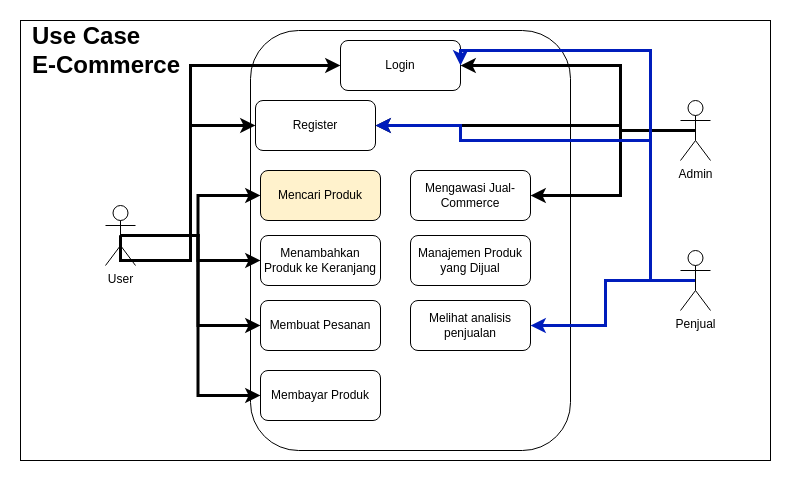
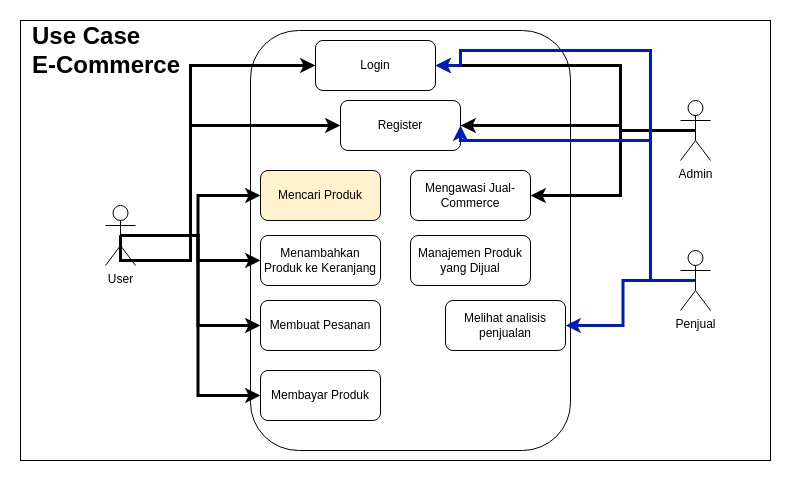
  <mxCell id="0" />
  <mxCell id="1" parent="0" />
  <mxCell id="2" value="" style="rounded=0;whiteSpace=wrap;html=1;glass=0;" vertex="1" parent="1"><mxGeometry x="20" y="20" width="750" height="440" as="geometry" /></mxCell>
  <mxCell id="3" value="" style="rounded=1;whiteSpace=wrap;html=1;" vertex="1" parent="1"><mxGeometry x="250" y="30" width="320" height="420" as="geometry" /></mxCell>
  <mxCell id="4" style="edgeStyle=orthogonalEdgeStyle;rounded=0;orthogonalLoop=1;jettySize=auto;html=1;exitX=0.5;exitY=0.5;exitDx=0;exitDy=0;exitPerimeter=0;entryX=0;entryY=0.5;entryDx=0;entryDy=0;strokeWidth=3;" edge="1" parent="1" source="10" target="13"><mxGeometry relative="1" as="geometry"><Array as="points"><mxPoint x="190" y="260" /><mxPoint x="190" y="65" /></Array></mxGeometry></mxCell>
  <mxCell id="5" style="edgeStyle=orthogonalEdgeStyle;rounded=0;orthogonalLoop=1;jettySize=auto;html=1;exitX=0.5;exitY=0.5;exitDx=0;exitDy=0;exitPerimeter=0;entryX=0;entryY=0.5;entryDx=0;entryDy=0;strokeWidth=3;" edge="1" parent="1" source="10" target="14"><mxGeometry relative="1" as="geometry"><Array as="points"><mxPoint x="190" y="260" /><mxPoint x="190" y="125" /></Array></mxGeometry></mxCell>
  <mxCell id="6" style="edgeStyle=orthogonalEdgeStyle;rounded=0;orthogonalLoop=1;jettySize=auto;html=1;exitX=0.5;exitY=0.5;exitDx=0;exitDy=0;exitPerimeter=0;entryX=0;entryY=0.5;entryDx=0;entryDy=0;strokeWidth=3;" edge="1" parent="1" source="10" target="11"><mxGeometry relative="1" as="geometry" /></mxCell>
  <mxCell id="7" style="edgeStyle=orthogonalEdgeStyle;rounded=0;orthogonalLoop=1;jettySize=auto;html=1;exitX=0.5;exitY=0.5;exitDx=0;exitDy=0;exitPerimeter=0;entryX=0;entryY=0.5;entryDx=0;entryDy=0;strokeWidth=3;" edge="1" parent="1" source="10" target="12"><mxGeometry relative="1" as="geometry" /></mxCell>
  <mxCell id="8" style="edgeStyle=orthogonalEdgeStyle;rounded=0;orthogonalLoop=1;jettySize=auto;html=1;exitX=0.5;exitY=0.5;exitDx=0;exitDy=0;exitPerimeter=0;entryX=0;entryY=0.5;entryDx=0;entryDy=0;strokeWidth=3;" edge="1" parent="1" source="10" target="15"><mxGeometry relative="1" as="geometry" /></mxCell>
  <mxCell id="9" style="edgeStyle=orthogonalEdgeStyle;rounded=0;orthogonalLoop=1;jettySize=auto;html=1;exitX=0.5;exitY=0.5;exitDx=0;exitDy=0;exitPerimeter=0;entryX=0;entryY=0.5;entryDx=0;entryDy=0;strokeWidth=3;" edge="1" parent="1" source="10" target="16"><mxGeometry relative="1" as="geometry" /></mxCell>
  <mxCell id="10" value="User" style="shape=umlActor;verticalLabelPosition=bottom;verticalAlign=top;html=1;outlineConnect=0;" vertex="1" parent="1"><mxGeometry x="105" y="205" width="30" height="60" as="geometry" /></mxCell>
  <mxCell id="11" value="Mencari Produk" style="rounded=1;whiteSpace=wrap;html=1;fillColor=#fff2cc;" vertex="1" parent="1"><mxGeometry x="260" y="170" width="120" height="50" as="geometry" /></mxCell>
  <mxCell id="12" value="Menambahkan Produk ke Keranjang" style="rounded=1;whiteSpace=wrap;html=1;" vertex="1" parent="1"><mxGeometry x="260" y="235" width="120" height="50" as="geometry" /></mxCell>
- <mxCell id="13" value="Login" style="rounded=1;whiteSpace=wrap;html=1;" vertex="1" parent="1"><mxGeometry x="340" y="40" width="120" height="50" as="geometry" /></mxCell>
- <mxCell id="14" value="Register" style="rounded=1;whiteSpace=wrap;html=1;" vertex="1" parent="1"><mxGeometry x="255" y="100" width="120" height="50" as="geometry" /></mxCell>
+ <mxCell id="13" value="Login" style="rounded=1;whiteSpace=wrap;html=1;" vertex="1" parent="1"><mxGeometry x="315" y="40" width="120" height="50" as="geometry" /></mxCell>
+ <mxCell id="14" value="Register" style="rounded=1;whiteSpace=wrap;html=1;" vertex="1" parent="1"><mxGeometry x="340" y="100" width="120" height="50" as="geometry" /></mxCell>
  <mxCell id="15" value="Membuat Pesanan" style="rounded=1;whiteSpace=wrap;html=1;" vertex="1" parent="1"><mxGeometry x="260" y="300" width="120" height="50" as="geometry" /></mxCell>
  <mxCell id="16" value="Membayar Produk" style="rounded=1;whiteSpace=wrap;html=1;" vertex="1" parent="1"><mxGeometry x="260" y="370" width="120" height="50" as="geometry" /></mxCell>
  <mxCell id="17" value="Mengawasi Jual-Commerce" style="rounded=1;whiteSpace=wrap;html=1;" vertex="1" parent="1"><mxGeometry x="410" y="170" width="120" height="50" as="geometry" /></mxCell>
  <mxCell id="18" value="Manajemen Produk yang Dijual" style="rounded=1;whiteSpace=wrap;html=1;" vertex="1" parent="1"><mxGeometry x="410" y="235" width="120" height="50" as="geometry" /></mxCell>
- <mxCell id="19" value="Melihat analisis penjualan" style="rounded=1;whiteSpace=wrap;html=1;" vertex="1" parent="1"><mxGeometry x="410" y="300" width="120" height="50" as="geometry" /></mxCell>
+ <mxCell id="19" value="Melihat analisis penjualan" style="rounded=1;whiteSpace=wrap;html=1;" vertex="1" parent="1"><mxGeometry x="445" y="300" width="120" height="50" as="geometry" /></mxCell>
  <mxCell id="20" style="edgeStyle=orthogonalEdgeStyle;rounded=0;orthogonalLoop=1;jettySize=auto;html=1;exitX=0.5;exitY=0.5;exitDx=0;exitDy=0;exitPerimeter=0;entryX=1;entryY=0.5;entryDx=0;entryDy=0;strokeWidth=3;" edge="1" parent="1" source="23" target="13"><mxGeometry relative="1" as="geometry"><Array as="points"><mxPoint x="620" y="130" /><mxPoint x="620" y="65" /></Array></mxGeometry></mxCell>
  <mxCell id="21" style="edgeStyle=orthogonalEdgeStyle;rounded=0;orthogonalLoop=1;jettySize=auto;html=1;exitX=0.5;exitY=0.5;exitDx=0;exitDy=0;exitPerimeter=0;entryX=1;entryY=0.5;entryDx=0;entryDy=0;strokeWidth=3;" edge="1" parent="1" source="23" target="14"><mxGeometry relative="1" as="geometry"><Array as="points"><mxPoint x="620" y="130" /><mxPoint x="620" y="125" /></Array></mxGeometry></mxCell>
  <mxCell id="22" style="edgeStyle=orthogonalEdgeStyle;rounded=0;orthogonalLoop=1;jettySize=auto;html=1;exitX=0.5;exitY=0.5;exitDx=0;exitDy=0;exitPerimeter=0;entryX=1;entryY=0.5;entryDx=0;entryDy=0;strokeWidth=3;" edge="1" parent="1" source="23" target="17"><mxGeometry relative="1" as="geometry"><Array as="points"><mxPoint x="620" y="130" /><mxPoint x="620" y="195" /></Array></mxGeometry></mxCell>
  <mxCell id="23" value="Admin" style="shape=umlActor;verticalLabelPosition=bottom;verticalAlign=top;html=1;outlineConnect=0;" vertex="1" parent="1"><mxGeometry x="680" y="100" width="30" height="60" as="geometry" /></mxCell>
  <mxCell id="24" style="edgeStyle=orthogonalEdgeStyle;rounded=0;orthogonalLoop=1;jettySize=auto;html=1;exitX=0.5;exitY=0.5;exitDx=0;exitDy=0;exitPerimeter=0;entryX=1;entryY=0.5;entryDx=0;entryDy=0;strokeWidth=3;fillColor=#0050ef;strokeColor=#001DBC;" edge="1" parent="1" source="27" target="19"><mxGeometry relative="1" as="geometry" /></mxCell>
  <mxCell id="25" style="edgeStyle=orthogonalEdgeStyle;rounded=0;orthogonalLoop=1;jettySize=auto;html=1;exitX=0.5;exitY=0.5;exitDx=0;exitDy=0;exitPerimeter=0;entryX=1;entryY=0.5;entryDx=0;entryDy=0;strokeWidth=3;fillColor=#0050ef;strokeColor=#001DBC;" edge="1" parent="1" source="27" target="14"><mxGeometry relative="1" as="geometry"><Array as="points"><mxPoint x="650" y="280" /><mxPoint x="650" y="140" /><mxPoint x="460" y="140" /></Array></mxGeometry></mxCell>
  <mxCell id="26" style="edgeStyle=orthogonalEdgeStyle;rounded=0;orthogonalLoop=1;jettySize=auto;html=1;exitX=0.5;exitY=0.5;exitDx=0;exitDy=0;exitPerimeter=0;entryX=1;entryY=0.5;entryDx=0;entryDy=0;fillColor=#0050ef;strokeColor=#001DBC;strokeWidth=3;" edge="1" parent="1" source="27" target="13"><mxGeometry relative="1" as="geometry"><Array as="points"><mxPoint x="650" y="280" /><mxPoint x="650" y="50" /><mxPoint x="460" y="50" /></Array></mxGeometry></mxCell>
  <mxCell id="27" value="Penjual" style="shape=umlActor;verticalLabelPosition=bottom;verticalAlign=top;html=1;outlineConnect=0;" vertex="1" parent="1"><mxGeometry x="680" y="250" width="30" height="60" as="geometry" /></mxCell>
  <mxCell id="28" value="Use Case&amp;nbsp;&lt;div&gt;E-Commerce&lt;/div&gt;" style="text;strokeColor=none;fillColor=none;html=1;fontSize=24;fontStyle=1;verticalAlign=middle;align=left;" vertex="1" parent="1"><mxGeometry x="30" y="30" width="100" height="40" as="geometry" /></mxCell>
